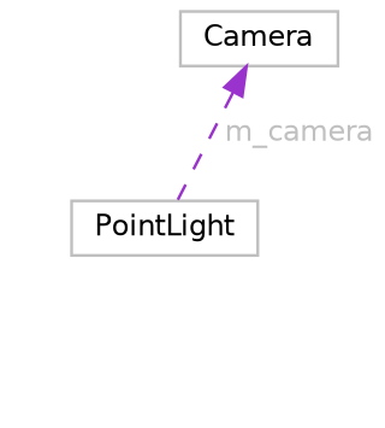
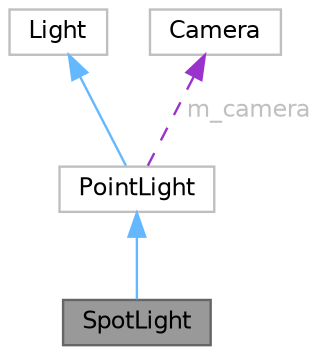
  digraph {
    node [color=grey75 fillcolor=white fontname=Helvetica fontsize=10 shape=box style=filled]
    edge [color=steelblue1 dir=back fontname=Helvetica fontsize=10 labelfontname=Helvetica labelfontsize=10 style=solid]
+   n1 [color=gray40 fillcolor=grey60 fontcolor=black height=0.2 label=SpotLight width=0.4]
    n2 [height=0.2 label=PointLight width=0.4]
+   n3 [height=0.2 label=Light width=0.4]
    n4 [height=0.2 label=Camera width=0.4]
+   n2 -> n1
+   n3 -> n2
    n4 -> n2 [color=darkorchid3 fontcolor=grey label=" m_camera" style=dashed]
  }
